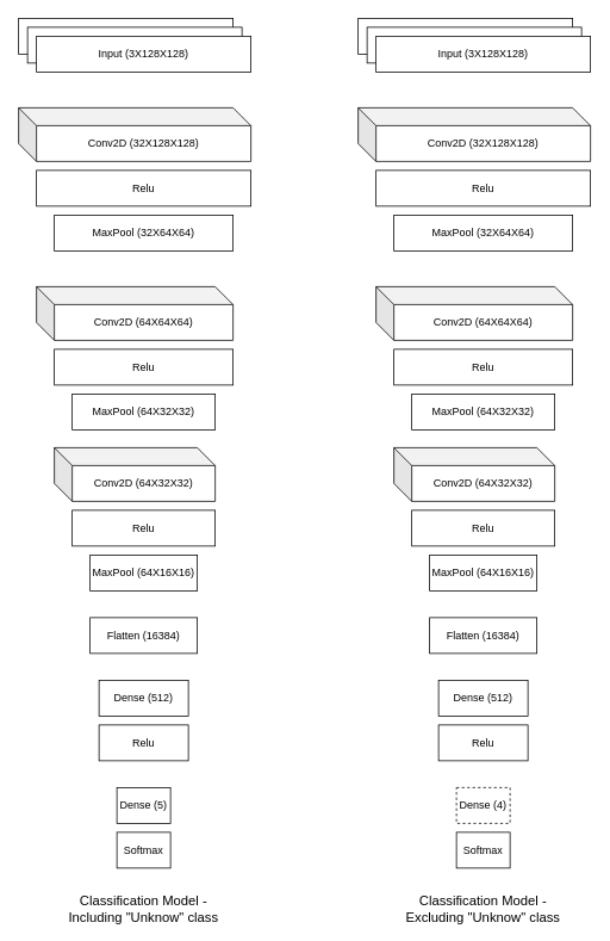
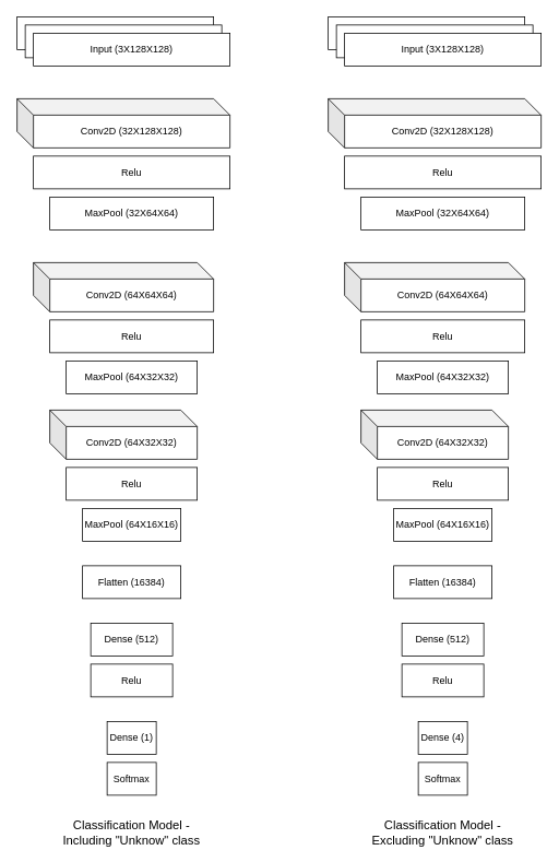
  <mxCell id="0" />
  <mxCell id="1" parent="0" />
  <mxCell id="2" value="" style="rounded=0;whiteSpace=wrap;html=1;" vertex="1" parent="1"><mxGeometry x="20" y="20" width="240" height="40" as="geometry" /></mxCell>
  <mxCell id="3" value="" style="rounded=0;whiteSpace=wrap;html=1;" vertex="1" parent="1"><mxGeometry x="30" y="30" width="240" height="40" as="geometry" /></mxCell>
  <mxCell id="4" value="Input (3X128X128)" style="rounded=0;whiteSpace=wrap;html=1;" vertex="1" parent="1"><mxGeometry x="40" y="40" width="240" height="40" as="geometry" /></mxCell>
  <mxCell id="5" value="Conv2D (32X128X128)" style="shape=cube;whiteSpace=wrap;html=1;boundedLbl=1;backgroundOutline=1;darkOpacity=0.05;darkOpacity2=0.1;" vertex="1" parent="1"><mxGeometry x="20" y="120" width="260" height="60" as="geometry" /></mxCell>
  <mxCell id="6" value="Relu" style="rounded=0;whiteSpace=wrap;html=1;" vertex="1" parent="1"><mxGeometry x="40" y="190" width="240" height="40" as="geometry" /></mxCell>
  <mxCell id="7" value="MaxPool (32X64X64)" style="rounded=0;whiteSpace=wrap;html=1;" vertex="1" parent="1"><mxGeometry x="60" y="240" width="200" height="40" as="geometry" /></mxCell>
  <mxCell id="8" value="Conv2D (64X64X64)" style="shape=cube;whiteSpace=wrap;html=1;boundedLbl=1;backgroundOutline=1;darkOpacity=0.05;darkOpacity2=0.1;" vertex="1" parent="1"><mxGeometry x="40" y="320" width="220" height="60" as="geometry" /></mxCell>
  <mxCell id="9" value="Relu" style="rounded=0;whiteSpace=wrap;html=1;" vertex="1" parent="1"><mxGeometry x="60" y="390" width="200" height="40" as="geometry" /></mxCell>
  <mxCell id="10" value="MaxPool (64X32X32)" style="rounded=0;whiteSpace=wrap;html=1;" vertex="1" parent="1"><mxGeometry x="80" y="440" width="160" height="40" as="geometry" /></mxCell>
  <mxCell id="11" value="Conv2D (64X32X32)" style="shape=cube;whiteSpace=wrap;html=1;boundedLbl=1;backgroundOutline=1;darkOpacity=0.05;darkOpacity2=0.1;" vertex="1" parent="1"><mxGeometry x="60" y="500" width="180" height="60" as="geometry" /></mxCell>
  <mxCell id="12" value="Relu" style="rounded=0;whiteSpace=wrap;html=1;" vertex="1" parent="1"><mxGeometry x="80" y="570" width="160" height="40" as="geometry" /></mxCell>
  <mxCell id="13" value="MaxPool (64X16X16)" style="rounded=0;whiteSpace=wrap;html=1;" vertex="1" parent="1"><mxGeometry x="100" y="620" width="120" height="40" as="geometry" /></mxCell>
  <mxCell id="14" value="Flatten (16384)" style="rounded=0;whiteSpace=wrap;html=1;" vertex="1" parent="1"><mxGeometry x="100" y="690" width="120" height="40" as="geometry" /></mxCell>
  <mxCell id="15" value="Dense (512)" style="rounded=0;whiteSpace=wrap;html=1;" vertex="1" parent="1"><mxGeometry x="110" y="760" width="100" height="40" as="geometry" /></mxCell>
  <mxCell id="16" value="Relu" style="rounded=0;whiteSpace=wrap;html=1;" vertex="1" parent="1"><mxGeometry x="110" y="810" width="100" height="40" as="geometry" /></mxCell>
- <mxCell id="17" value="Dense (5)" style="rounded=0;whiteSpace=wrap;html=1;" vertex="1" parent="1"><mxGeometry x="130" y="880" width="60" height="40" as="geometry" /></mxCell>
+ <mxCell id="17" value="Dense (1)" style="rounded=0;whiteSpace=wrap;html=1;" vertex="1" parent="1"><mxGeometry x="130" y="880" width="60" height="40" as="geometry" /></mxCell>
  <mxCell id="18" value="Softmax" style="rounded=0;whiteSpace=wrap;html=1;" vertex="1" parent="1"><mxGeometry x="130" y="930" width="60" height="40" as="geometry" /></mxCell>
  <mxCell id="19" value="" style="rounded=0;whiteSpace=wrap;html=1;" vertex="1" parent="1"><mxGeometry x="400" y="20" width="240" height="40" as="geometry" /></mxCell>
  <mxCell id="20" value="" style="rounded=0;whiteSpace=wrap;html=1;" vertex="1" parent="1"><mxGeometry x="410" y="30" width="240" height="40" as="geometry" /></mxCell>
  <mxCell id="21" value="Input (3X128X128)" style="rounded=0;whiteSpace=wrap;html=1;" vertex="1" parent="1"><mxGeometry x="420" y="40" width="240" height="40" as="geometry" /></mxCell>
  <mxCell id="22" value="Conv2D (32X128X128)" style="shape=cube;whiteSpace=wrap;html=1;boundedLbl=1;backgroundOutline=1;darkOpacity=0.05;darkOpacity2=0.1;" vertex="1" parent="1"><mxGeometry x="400" y="120" width="260" height="60" as="geometry" /></mxCell>
  <mxCell id="23" value="Relu" style="rounded=0;whiteSpace=wrap;html=1;" vertex="1" parent="1"><mxGeometry x="420" y="190" width="240" height="40" as="geometry" /></mxCell>
  <mxCell id="24" value="MaxPool (32X64X64)" style="rounded=0;whiteSpace=wrap;html=1;" vertex="1" parent="1"><mxGeometry x="440" y="240" width="200" height="40" as="geometry" /></mxCell>
  <mxCell id="25" value="Conv2D (64X64X64)" style="shape=cube;whiteSpace=wrap;html=1;boundedLbl=1;backgroundOutline=1;darkOpacity=0.05;darkOpacity2=0.1;" vertex="1" parent="1"><mxGeometry x="420" y="320" width="220" height="60" as="geometry" /></mxCell>
  <mxCell id="26" value="Relu" style="rounded=0;whiteSpace=wrap;html=1;" vertex="1" parent="1"><mxGeometry x="440" y="390" width="200" height="40" as="geometry" /></mxCell>
  <mxCell id="27" value="MaxPool (64X32X32)" style="rounded=0;whiteSpace=wrap;html=1;" vertex="1" parent="1"><mxGeometry x="460" y="440" width="160" height="40" as="geometry" /></mxCell>
  <mxCell id="28" value="Conv2D (64X32X32)" style="shape=cube;whiteSpace=wrap;html=1;boundedLbl=1;backgroundOutline=1;darkOpacity=0.05;darkOpacity2=0.1;" vertex="1" parent="1"><mxGeometry x="440" y="500" width="180" height="60" as="geometry" /></mxCell>
  <mxCell id="29" value="Relu" style="rounded=0;whiteSpace=wrap;html=1;" vertex="1" parent="1"><mxGeometry x="460" y="570" width="160" height="40" as="geometry" /></mxCell>
  <mxCell id="30" value="MaxPool (64X16X16)" style="rounded=0;whiteSpace=wrap;html=1;" vertex="1" parent="1"><mxGeometry x="480" y="620" width="120" height="40" as="geometry" /></mxCell>
  <mxCell id="31" value="Flatten (16384)" style="rounded=0;whiteSpace=wrap;html=1;" vertex="1" parent="1"><mxGeometry x="480" y="690" width="120" height="40" as="geometry" /></mxCell>
  <mxCell id="32" value="Dense (512)" style="rounded=0;whiteSpace=wrap;html=1;" vertex="1" parent="1"><mxGeometry x="490" y="760" width="100" height="40" as="geometry" /></mxCell>
  <mxCell id="33" value="Relu" style="rounded=0;whiteSpace=wrap;html=1;" vertex="1" parent="1"><mxGeometry x="490" y="810" width="100" height="40" as="geometry" /></mxCell>
- <mxCell id="34" value="Dense (4)" style="rounded=0;whiteSpace=wrap;html=1;dashed=1;" vertex="1" parent="1"><mxGeometry x="510" y="880" width="60" height="40" as="geometry" /></mxCell>
+ <mxCell id="34" value="Dense (4)" style="rounded=0;whiteSpace=wrap;html=1;" vertex="1" parent="1"><mxGeometry x="510" y="880" width="60" height="40" as="geometry" /></mxCell>
  <mxCell id="35" value="Softmax" style="rounded=0;whiteSpace=wrap;html=1;" vertex="1" parent="1"><mxGeometry x="510" y="930" width="60" height="40" as="geometry" /></mxCell>
  <mxCell id="36" value="&lt;font style=&quot;font-size: 15px;&quot;&gt;Classification Model - Including &quot;Unknow&quot; class&lt;/font&gt;" style="text;html=1;strokeColor=none;fillColor=none;align=center;verticalAlign=middle;whiteSpace=wrap;rounded=0;" vertex="1" parent="1"><mxGeometry x="70" y="1000" width="180" height="30" as="geometry" /></mxCell>
  <mxCell id="37" value="&lt;font style=&quot;font-size: 15px;&quot;&gt;Classification Model - Excluding &quot;Unknow&quot; class&lt;/font&gt;" style="text;html=1;strokeColor=none;fillColor=none;align=center;verticalAlign=middle;whiteSpace=wrap;rounded=0;" vertex="1" parent="1"><mxGeometry x="450" y="1000" width="180" height="30" as="geometry" /></mxCell>
